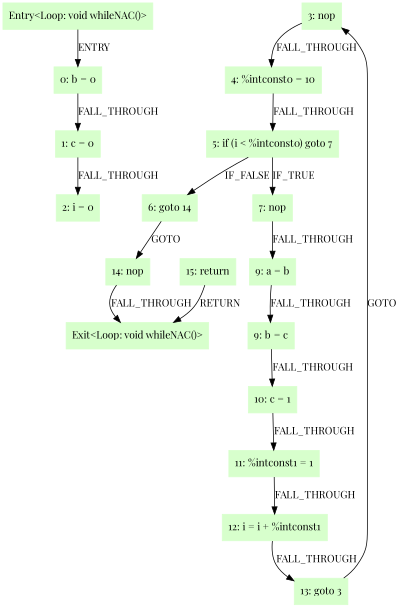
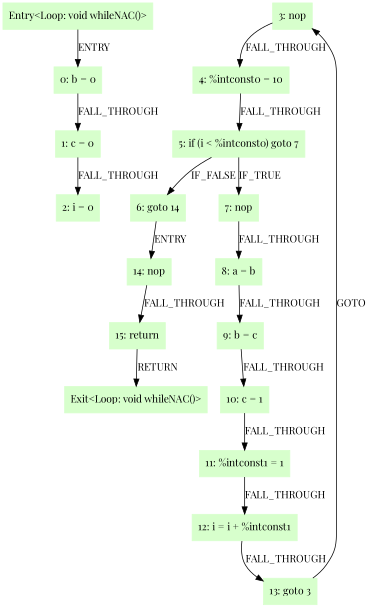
  digraph {
    fontname="Playfair Display"
    node [color=".3 .2 1.0" fontname="Playfair Display" shape=box style=filled]
    edge [fontname="Playfair Display"]
    n1 [label="Entry<Loop: void whileNAC()>"]
    n2 [label="0: b = 0"]
    n3 [label="1: c = 0"]
    n4 [label="2: i = 0"]
    n5 [label="3: nop"]
    n6 [label="4: %intconst0 = 10"]
    n7 [label="5: if (i < %intconst0) goto 7"]
    n8 [label="6: goto 14"]
    n9 [label="7: nop"]
    n10 [label="14: nop"]
-   n11 [label="9: a = b"]
+   n11 [label="8: a = b"]
    n12 [label="15: return"]
    n13 [label="9: b = c"]
    n14 [label="10: c = 1"]
    n15 [label="11: %intconst1 = 1"]
    n16 [label="12: i = i + %intconst1"]
    n17 [label="13: goto 3"]
    n18 [label="Exit<Loop: void whileNAC()>"]
    n1 -> n2 [label=ENTRY]
    n2 -> n3 [label=FALL_THROUGH]
    n3 -> n4 [label=FALL_THROUGH]
    n5 -> n6 [label=FALL_THROUGH]
    n6 -> n7 [label=FALL_THROUGH]
    n7 -> n8 [label=IF_FALSE]
    n7 -> n9 [label=IF_TRUE]
-   n8 -> n10 [label=GOTO]
+   n8 -> n10 [label=ENTRY]
    n9 -> n11 [label=FALL_THROUGH]
-   n10 -> n18 [label=FALL_THROUGH]
+   n10 -> n12 [label=FALL_THROUGH]
    n11 -> n13 [label=FALL_THROUGH]
    n12 -> n18 [label=RETURN]
    n13 -> n14 [label=FALL_THROUGH]
    n14 -> n15 [label=FALL_THROUGH]
    n15 -> n16 [label=FALL_THROUGH]
    n16 -> n17 [label=FALL_THROUGH]
    n17 -> n5 [label=GOTO]
  }
